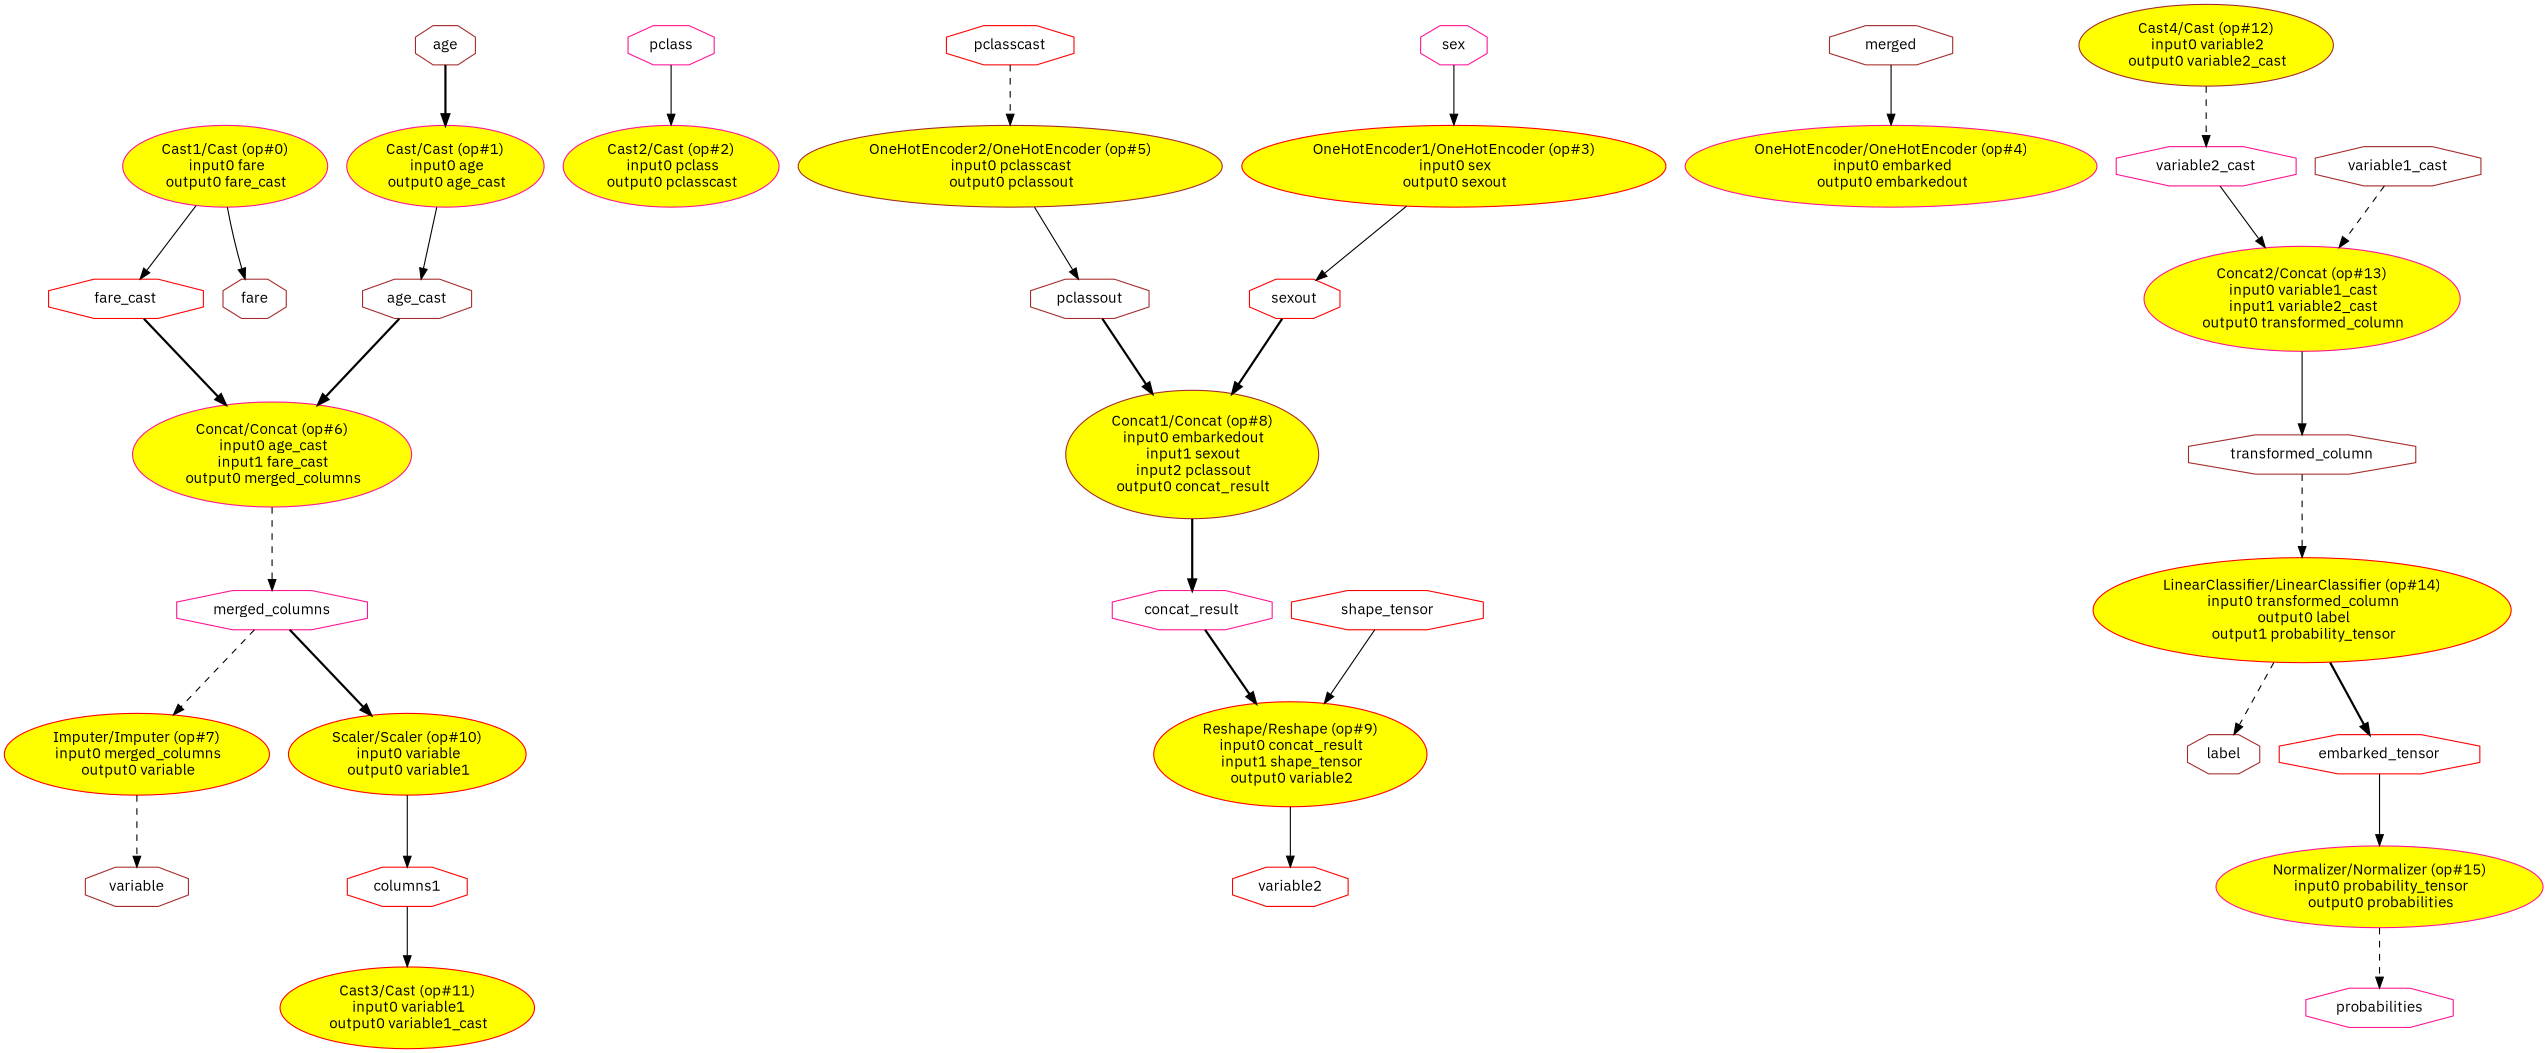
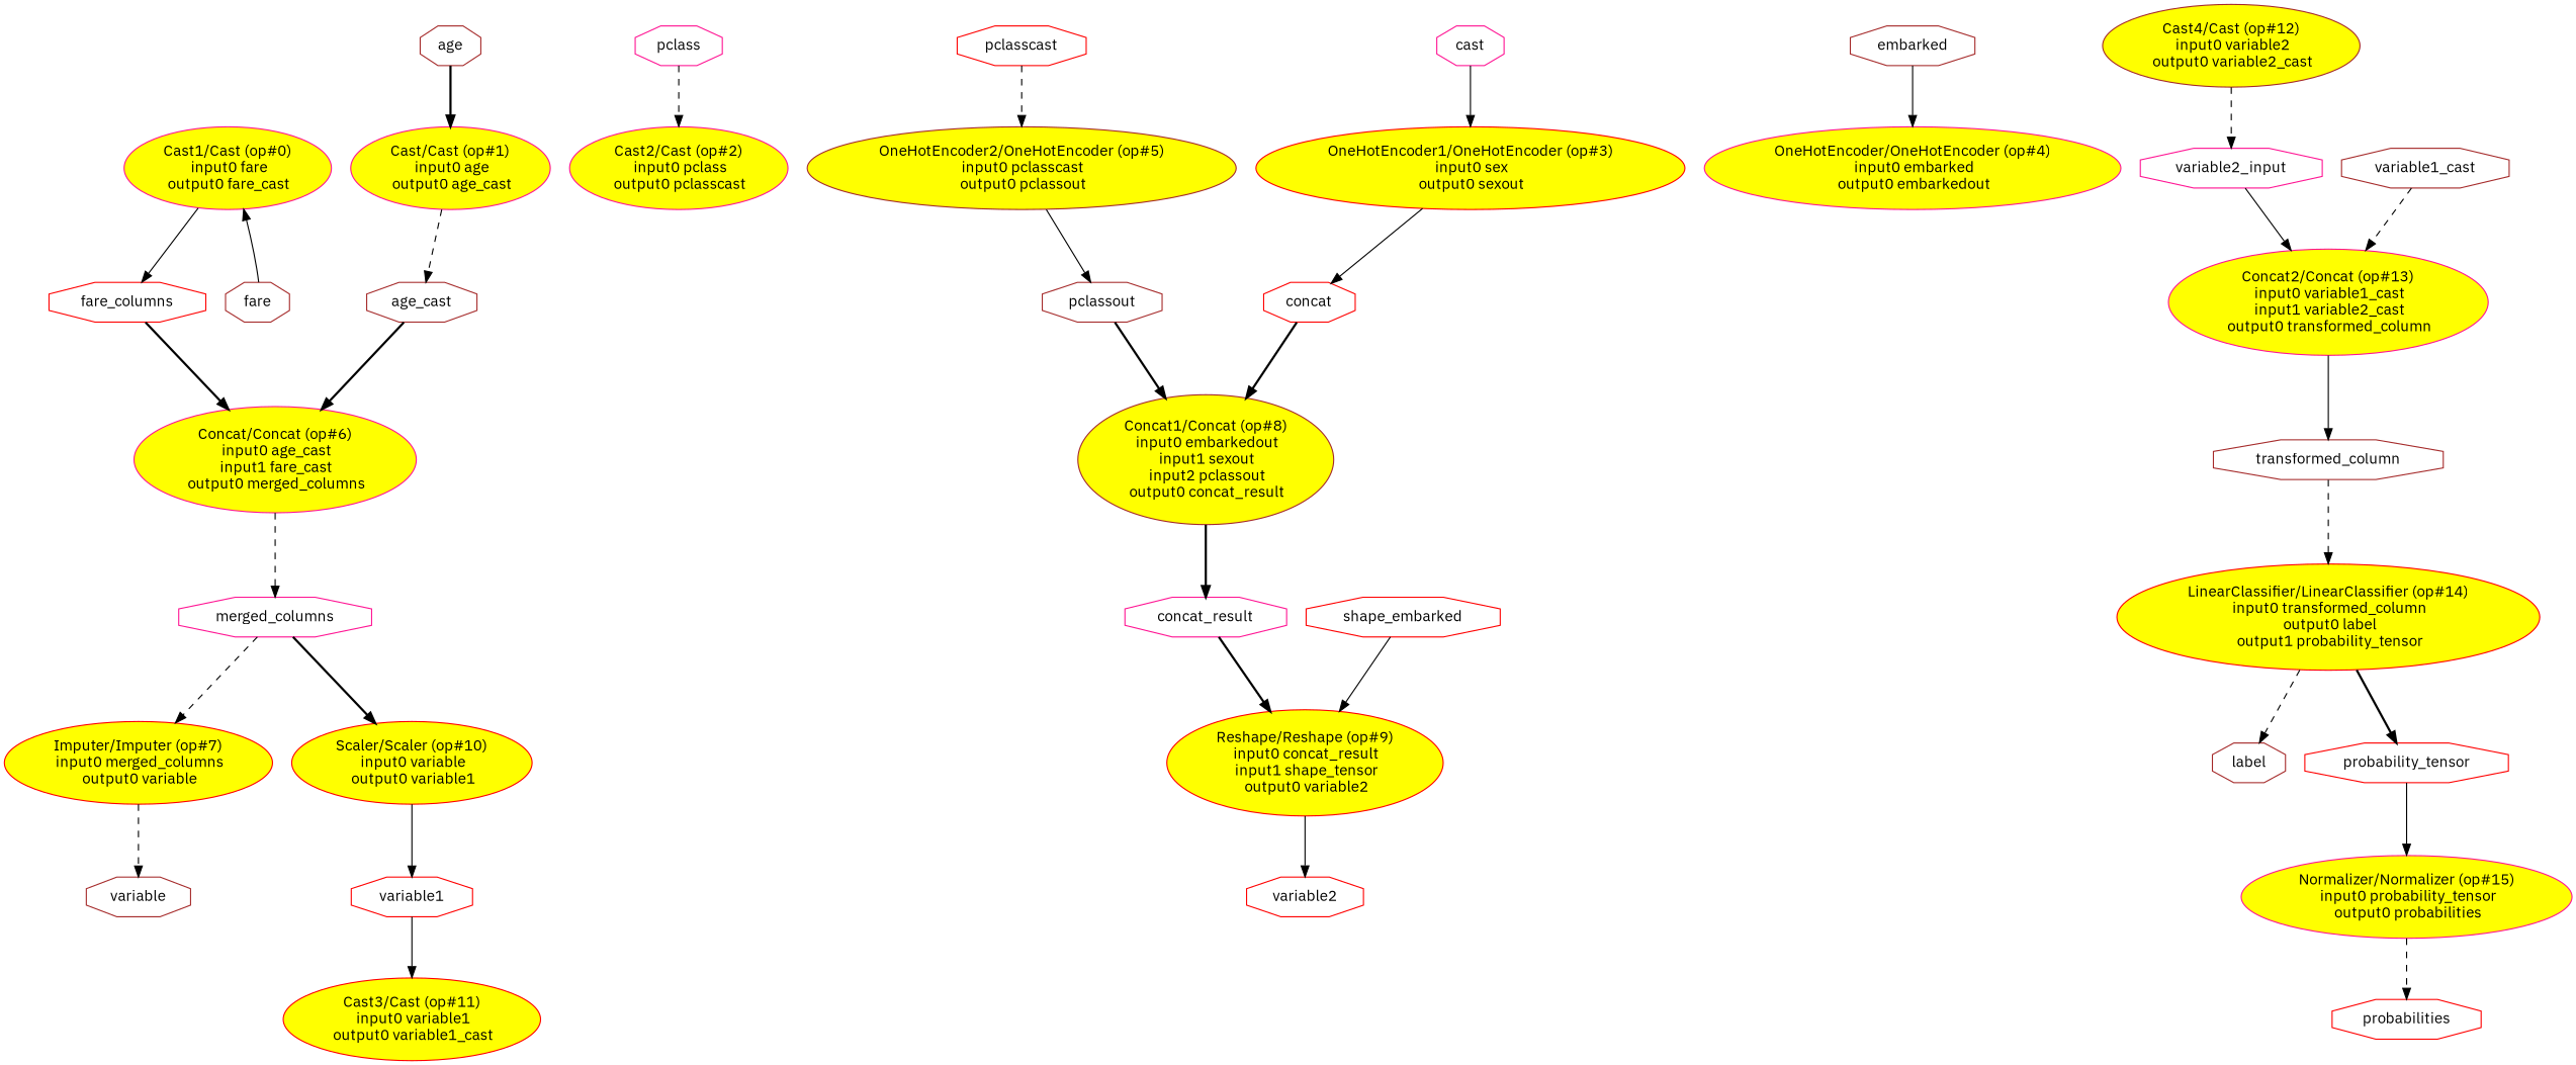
  digraph {
    fontname="IBM Plex Sans"
    rankdir=TB
    node [color=red fontname="IBM Plex Sans" shape=octagon]
    edge [fontname="IBM Plex Sans" style=solid]
    "Cast1/Cast (op#0)\n input0 fare\n output0 fare_cast" [color=deeppink fillcolor=yellow height=1.041 style=filled width=2.357 shape=""]
-   n2 [height=0.5 label=fare_cast width=1.3288]
+   n2 [height=0.5 label=fare_columns width=1.3288]
    "Concat/Concat (op#6)\n input0 age_cast\n input1 fare_cast\n output0 merged_columns" [color=deeppink fillcolor=yellow height=1.3356 style=filled width=3.2016 shape=""]
    n4 [color=deeppink height=0.5 label=merged_columns width=2.2082]
    n5 [color=brown height=0.5 label=fare width=0.75]
    "Imputer/Imputer (op#7)\n input0 merged_columns\n output0 variable" [fillcolor=yellow height=1.041 style=filled width=3.0445 shape=""]
    "Scaler/Scaler (op#10)\n input0 variable\n output0 variable1" [fillcolor=yellow height=1.041 style=filled width=2.7106 shape=""]
    "Cast/Cast (op#1)\n input0 age\n output0 age_cast" [color=deeppink fillcolor=yellow height=1.041 style=filled width=2.2785 shape=""]
    n9 [color=brown height=0.5 label=age_cast width=1.2702]
    n10 [color=brown height=0.5 label=age width=0.75]
    "Cast2/Cast (op#2)\n input0 pclass\n output0 pclasscast" [color=deeppink fillcolor=yellow height=1.041 style=filled width=2.4552 shape=""]
    n12 [height=0.5 label=pclasscast width=1.4461]
    "OneHotEncoder2/OneHotEncoder (op#5)\n input0 pclasscast\n output0 pclassout" [color=brown fillcolor=yellow height=1.041 style=filled width=4.9497 shape=""]
    n14 [color=brown height=0.5 label=pclassout width=1.3679]
    n15 [color=deeppink height=0.5 label=pclass width=1.0162]
    "Concat1/Concat (op#8)\n input0 embarkedout\n input1 sexout\n input2 pclassout\n output0 concat_result" [color=brown fillcolor=yellow height=1.6303 style=filled width=2.9463 shape=""]
    "OneHotEncoder1/OneHotEncoder (op#3)\n input0 sex\n output0 sexout" [fillcolor=yellow height=1.041 style=filled width=4.9497 shape=""]
-   n18 [height=0.5 label=sexout width=1.0357]
+   n18 [height=0.5 label=concat width=1.0357]
    n19 [color=deeppink height=0.5 label=concat_result width=1.7978]
-   n20 [color=deeppink height=0.5 label=sex width=0.75]
+   n20 [color=deeppink height=0.5 label=cast width=0.75]
    "Reshape/Reshape (op#9)\n input0 concat_result\n input1 shape_tensor\n output0 variable2" [fillcolor=yellow height=1.3356 style=filled width=3.1034 shape=""]
    "OneHotEncoder/OneHotEncoder (op#4)\n input0 embarked\n output0 embarkedout" [color=deeppink fillcolor=yellow height=1.041 style=filled width=4.8123 shape=""]
-   n23 [color=brown height=0.5 label=merged width=1.3874]
+   n23 [color=brown height=0.5 label=embarked width=1.3874]
    n24 [color=brown height=0.5 label=variable width=1.1529]
-   n25 [height=0.5 label=columns1 width=1.2897]
+   n25 [height=0.5 label=variable1 width=1.2897]
    "Cast3/Cast (op#11)\n input0 variable1\n output0 variable1_cast" [fillcolor=yellow height=1.041 style=filled width=2.8677 shape=""]
    n27 [height=0.5 label=variable2 width=1.2897]
    "Cast4/Cast (op#12)\n input0 variable2\n output0 variable2_cast" [color=brown fillcolor=yellow height=1.041 style=filled width=2.8677 shape=""]
-   n29 [color=deeppink height=0.5 label=variable2_cast width=1.876]
-   n30 [height=0.5 label=shape_tensor width=1.7783]
+   n29 [color=deeppink height=0.5 label=variable2_input width=1.876]
+   n30 [height=0.5 label=shape_embarked width=1.7783]
    "Concat2/Concat (op#13)\n input0 variable1_cast\n input1 variable2_cast\n output0 transformed_column" [color=deeppink fillcolor=yellow height=1.3356 style=filled width=3.5945 shape=""]
    n32 [color=brown height=0.5 label=variable1_cast width=1.876]
    n33 [color=brown height=0.5 label=transformed_column width=2.599]
    "LinearClassifier/LinearClassifier (op#14)\n input0 transformed_column\n output0 label\n output1 probability_tensor" [fillcolor=yellow height=1.3356 style=filled width=4.7533 shape=""]
    n35 [color=brown height=0.5 label=label width=0.82074]
-   n36 [height=0.5 label=embarked_tensor width=2.3254]
+   n36 [height=0.5 label=probability_tensor width=2.3254]
    "Normalizer/Normalizer (op#15)\n input0 probability_tensor\n output0 probabilities" [color=deeppink fillcolor=yellow height=1.041 style=filled width=3.7516 shape=""]
-   n38 [color=deeppink height=0.5 label=probabilities width=1.661]
+   n38 [height=0.5 label=probabilities width=1.661]
    "Cast1/Cast (op#0)\n input0 fare\n output0 fare_cast" -> n2
    n2 -> "Concat/Concat (op#6)\n input0 age_cast\n input1 fare_cast\n output0 merged_columns" [style=bold]
    "Concat/Concat (op#6)\n input0 age_cast\n input1 fare_cast\n output0 merged_columns" -> n4 [style=dashed]
    n4 -> "Imputer/Imputer (op#7)\n input0 merged_columns\n output0 variable" [style=dashed]
    n4 -> "Scaler/Scaler (op#10)\n input0 variable\n output0 variable1" [style=bold]
-   "Cast1/Cast (op#0)\n input0 fare\n output0 fare_cast" -> n5
+   n5 -> "Cast1/Cast (op#0)\n input0 fare\n output0 fare_cast"
    "Imputer/Imputer (op#7)\n input0 merged_columns\n output0 variable" -> n24 [style=dashed]
    "Scaler/Scaler (op#10)\n input0 variable\n output0 variable1" -> n25
-   "Cast/Cast (op#1)\n input0 age\n output0 age_cast" -> n9
+   "Cast/Cast (op#1)\n input0 age\n output0 age_cast" -> n9 [style=dashed]
    n9 -> "Concat/Concat (op#6)\n input0 age_cast\n input1 fare_cast\n output0 merged_columns" [style=bold]
    n10 -> "Cast/Cast (op#1)\n input0 age\n output0 age_cast" [style=bold]
    n12 -> "OneHotEncoder2/OneHotEncoder (op#5)\n input0 pclasscast\n output0 pclassout" [style=dashed]
    "OneHotEncoder2/OneHotEncoder (op#5)\n input0 pclasscast\n output0 pclassout" -> n14
    n14 -> "Concat1/Concat (op#8)\n input0 embarkedout\n input1 sexout\n input2 pclassout\n output0 concat_result" [style=bold]
-   n15 -> "Cast2/Cast (op#2)\n input0 pclass\n output0 pclasscast"
+   n15 -> "Cast2/Cast (op#2)\n input0 pclass\n output0 pclasscast" [style=dashed]
    "Concat1/Concat (op#8)\n input0 embarkedout\n input1 sexout\n input2 pclassout\n output0 concat_result" -> n19 [style=bold]
    "OneHotEncoder1/OneHotEncoder (op#3)\n input0 sex\n output0 sexout" -> n18
    n18 -> "Concat1/Concat (op#8)\n input0 embarkedout\n input1 sexout\n input2 pclassout\n output0 concat_result" [style=bold]
    n19 -> "Reshape/Reshape (op#9)\n input0 concat_result\n input1 shape_tensor\n output0 variable2" [style=bold]
    n20 -> "OneHotEncoder1/OneHotEncoder (op#3)\n input0 sex\n output0 sexout"
    "Reshape/Reshape (op#9)\n input0 concat_result\n input1 shape_tensor\n output0 variable2" -> n27
    n23 -> "OneHotEncoder/OneHotEncoder (op#4)\n input0 embarked\n output0 embarkedout"
    n25 -> "Cast3/Cast (op#11)\n input0 variable1\n output0 variable1_cast"
    "Cast4/Cast (op#12)\n input0 variable2\n output0 variable2_cast" -> n29 [style=dashed]
    n29 -> "Concat2/Concat (op#13)\n input0 variable1_cast\n input1 variable2_cast\n output0 transformed_column"
    n30 -> "Reshape/Reshape (op#9)\n input0 concat_result\n input1 shape_tensor\n output0 variable2"
    "Concat2/Concat (op#13)\n input0 variable1_cast\n input1 variable2_cast\n output0 transformed_column" -> n33
    n32 -> "Concat2/Concat (op#13)\n input0 variable1_cast\n input1 variable2_cast\n output0 transformed_column" [style=dashed]
    n33 -> "LinearClassifier/LinearClassifier (op#14)\n input0 transformed_column\n output0 label\n output1 probability_tensor" [style=dashed]
    "LinearClassifier/LinearClassifier (op#14)\n input0 transformed_column\n output0 label\n output1 probability_tensor" -> n35 [style=dashed]
    "LinearClassifier/LinearClassifier (op#14)\n input0 transformed_column\n output0 label\n output1 probability_tensor" -> n36 [style=bold]
    n36 -> "Normalizer/Normalizer (op#15)\n input0 probability_tensor\n output0 probabilities"
    "Normalizer/Normalizer (op#15)\n input0 probability_tensor\n output0 probabilities" -> n38 [style=dashed]
  }
